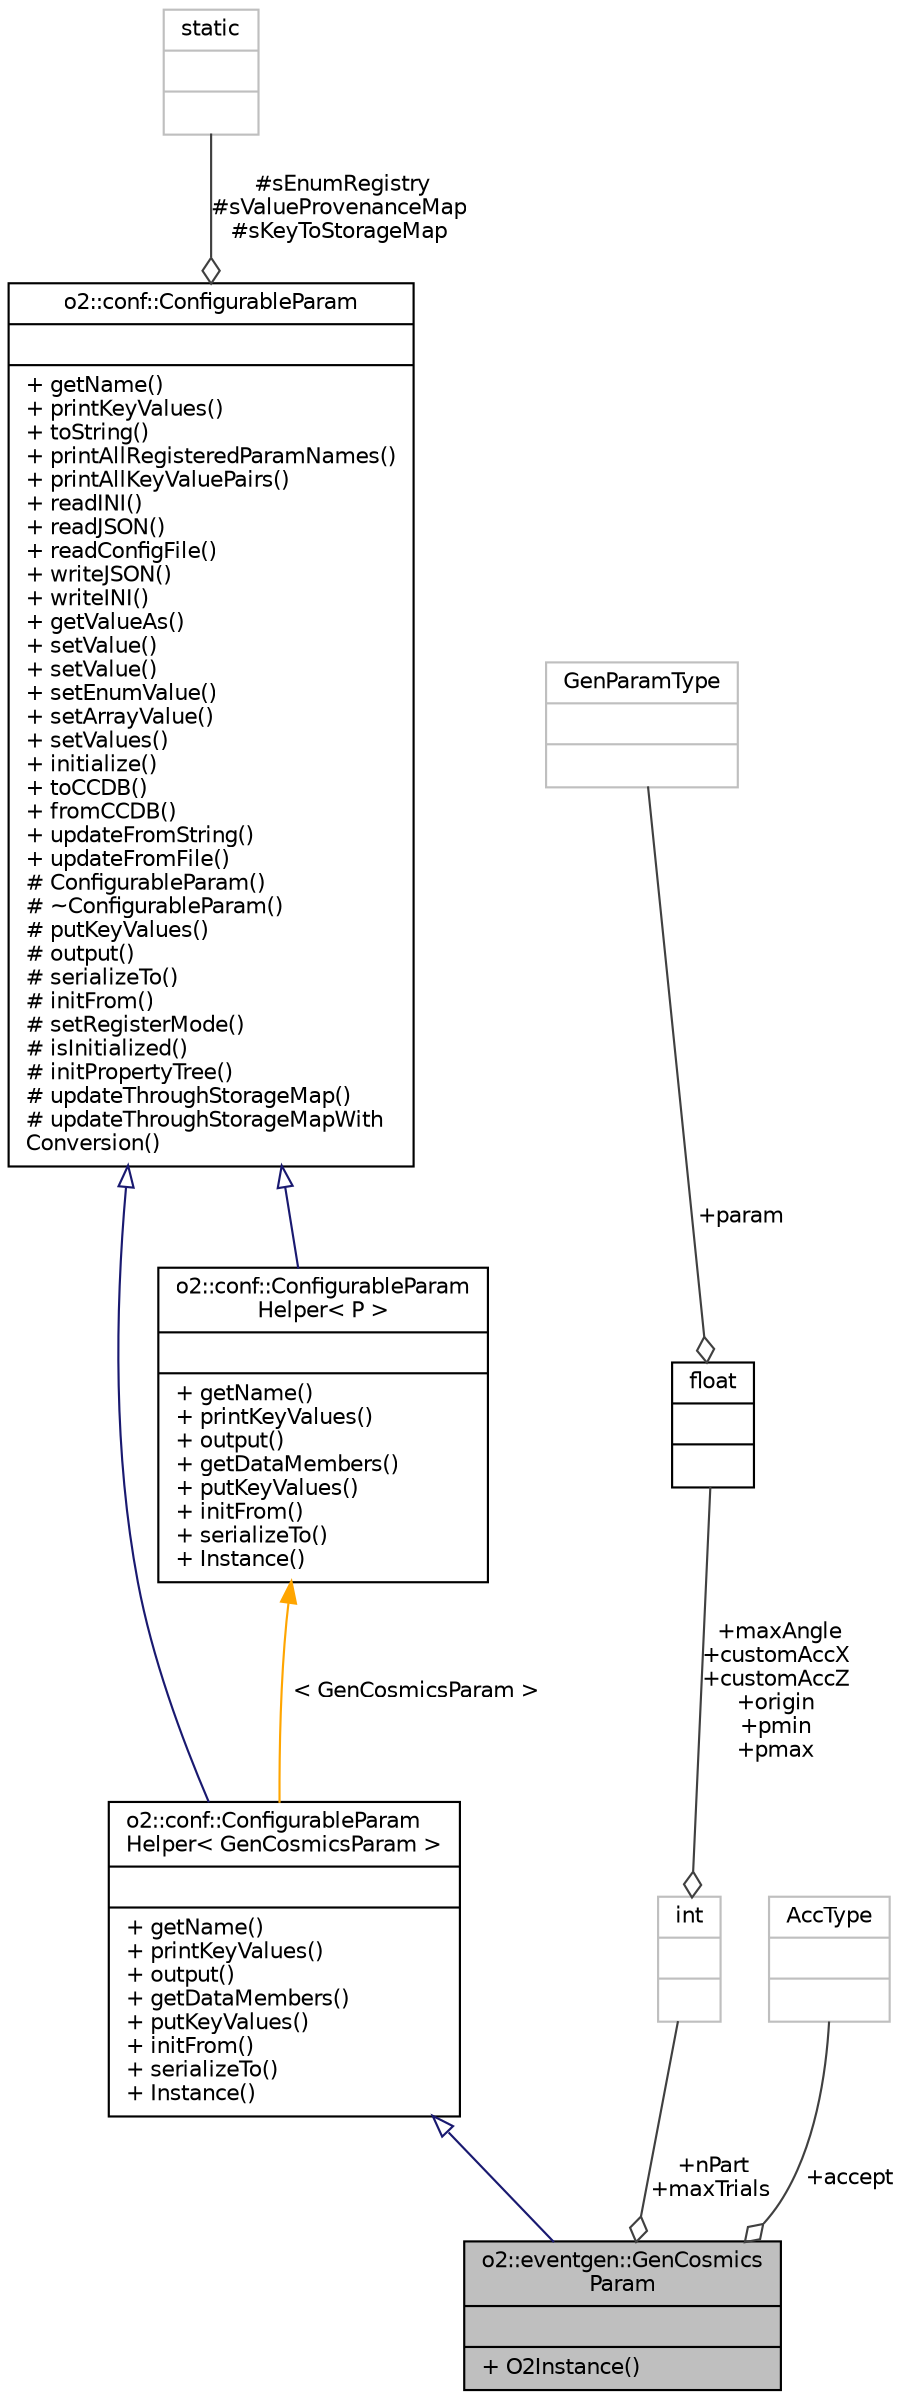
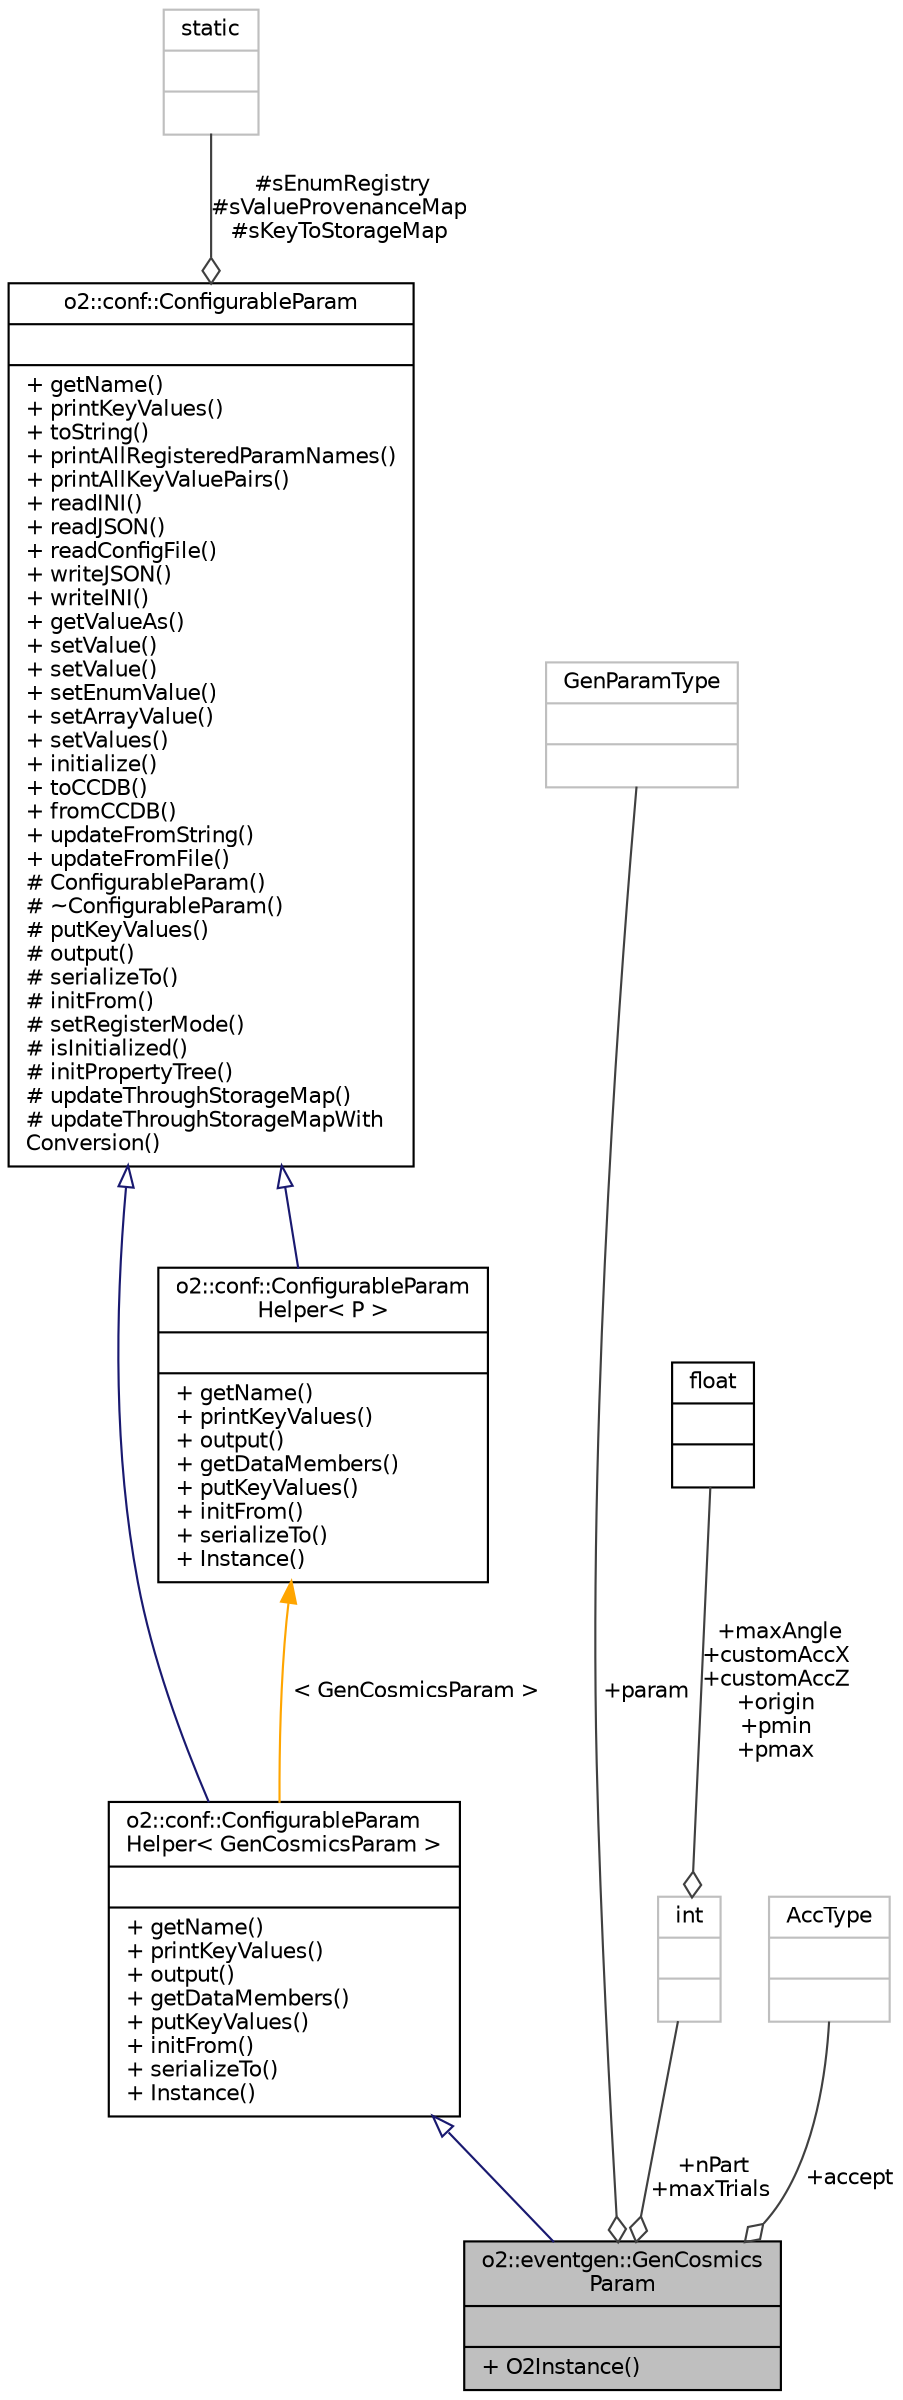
  digraph {
    node [color=black fontname=Helvetica fontsize=10 shape=record]
    edge [color=grey25 fontname=Helvetica fontsize=10 labelfontname=Helvetica labelfontsize=10 style=solid arrowhead=odiamond]
    n1 [fillcolor=grey75 fontcolor=black height=0.2 label="{o2::eventgen::GenCosmics\lParam\n||+ O2Instance()\l}" style=filled width=0.4]
    n2 [height=0.2 label="{o2::conf::ConfigurableParam\lHelper\< GenCosmicsParam \>\n||+ getName()\l+ printKeyValues()\l+ output()\l+ getDataMembers()\l+ putKeyValues()\l+ initFrom()\l+ serializeTo()\l+ Instance()\l}" width=0.4]
    n3 [height=0.2 label="{o2::conf::ConfigurableParam\n||+ getName()\l+ printKeyValues()\l+ toString()\l+ printAllRegisteredParamNames()\l+ printAllKeyValuePairs()\l+ readINI()\l+ readJSON()\l+ readConfigFile()\l+ writeJSON()\l+ writeINI()\l+ getValueAs()\l+ setValue()\l+ setValue()\l+ setEnumValue()\l+ setArrayValue()\l+ setValues()\l+ initialize()\l+ toCCDB()\l+ fromCCDB()\l+ updateFromString()\l+ updateFromFile()\l# ConfigurableParam()\l# ~ConfigurableParam()\l# putKeyValues()\l# output()\l# serializeTo()\l# initFrom()\l# setRegisterMode()\l# isInitialized()\l# initPropertyTree()\l# updateThroughStorageMap()\l# updateThroughStorageMapWith\lConversion()\l}" width=0.4]
    n4 [height=0.2 label="{o2::conf::ConfigurableParam\lHelper\< P \>\n||+ getName()\l+ printKeyValues()\l+ output()\l+ getDataMembers()\l+ putKeyValues()\l+ initFrom()\l+ serializeTo()\l+ Instance()\l}" width=0.4]
    n5 [color=grey75 height=0.2 label="{static\n||}" width=0.4]
    n6 [color=grey75 height=0.2 label="{GenParamType\n||}" width=0.4]
    n7 [height=0.2 label="{float\n||}" width=0.4]
    n8 [color=grey75 height=0.2 label="{int\n||}" width=0.4]
    n9 [color=grey75 height=0.2 label="{AccType\n||}" width=0.4]
    n2 -> n1 [arrowtail=onormal color=midnightblue dir=back arrowhead=""]
    n3 -> n2 [arrowtail=onormal color=midnightblue dir=back arrowhead=""]
    n3 -> n4 [arrowtail=onormal color=midnightblue dir=back arrowhead=""]
    n4 -> n2 [color=orange dir=back label=" \< GenCosmicsParam \>" arrowhead=""]
    n5 -> n3 [label=" #sEnumRegistry\n#sValueProvenanceMap\n#sKeyToStorageMap"]
-   n6 -> n7 [label=" +param"]
+   n6 -> n1 [label=" +param"]
    n7 -> n8 [label=" +maxAngle\n+customAccX\n+customAccZ\n+origin\n+pmin\n+pmax"]
    n8 -> n1 [label=" +nPart\n+maxTrials"]
    n9 -> n1 [label=" +accept"]
  }
